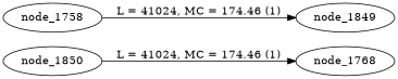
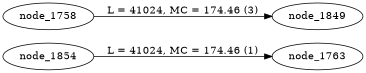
  digraph {
    rankdir=LR
-   node_1850
-   node_1763 [label=node_1768]
+   node_1850 [label=node_1854]
+   node_1763
    node_1758
    node_1849
    node_1850 -> node_1763 [label="L = 41024, MC = 174.46 (1)"]
-   node_1758 -> node_1849 [label="L = 41024, MC = 174.46 (1)"]
+   node_1758 -> node_1849 [label="L = 41024, MC = 174.46 (3)"]
  }
